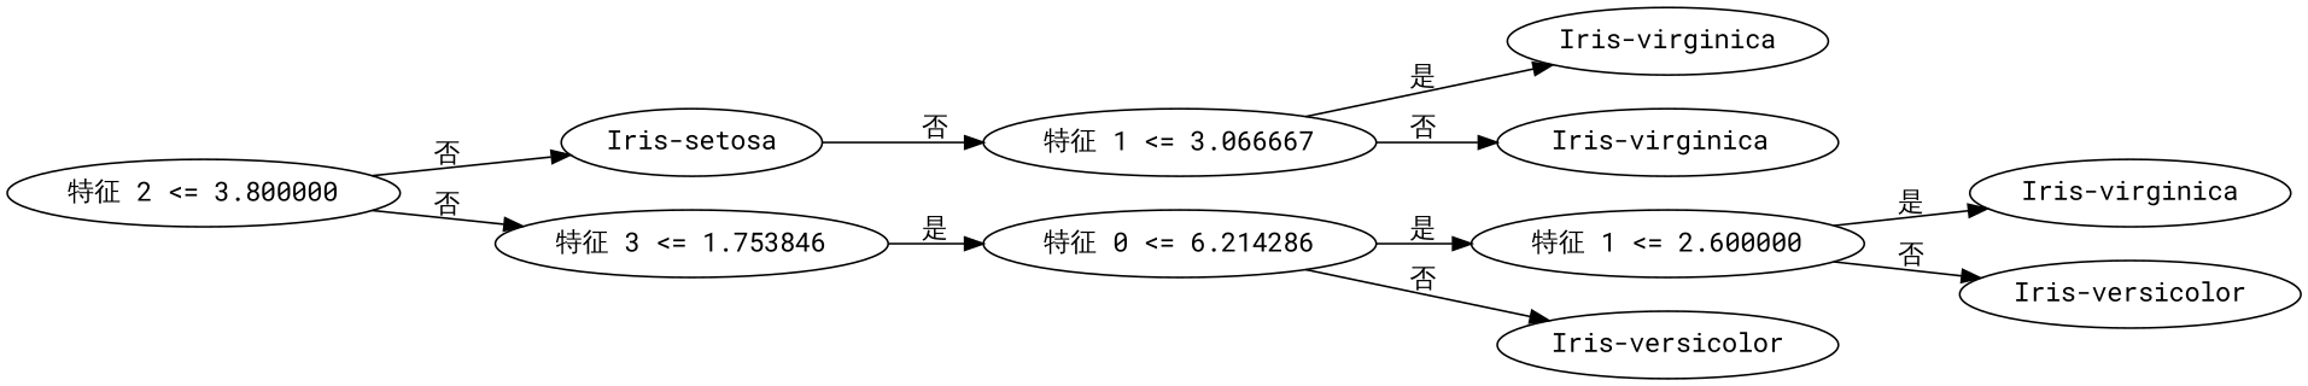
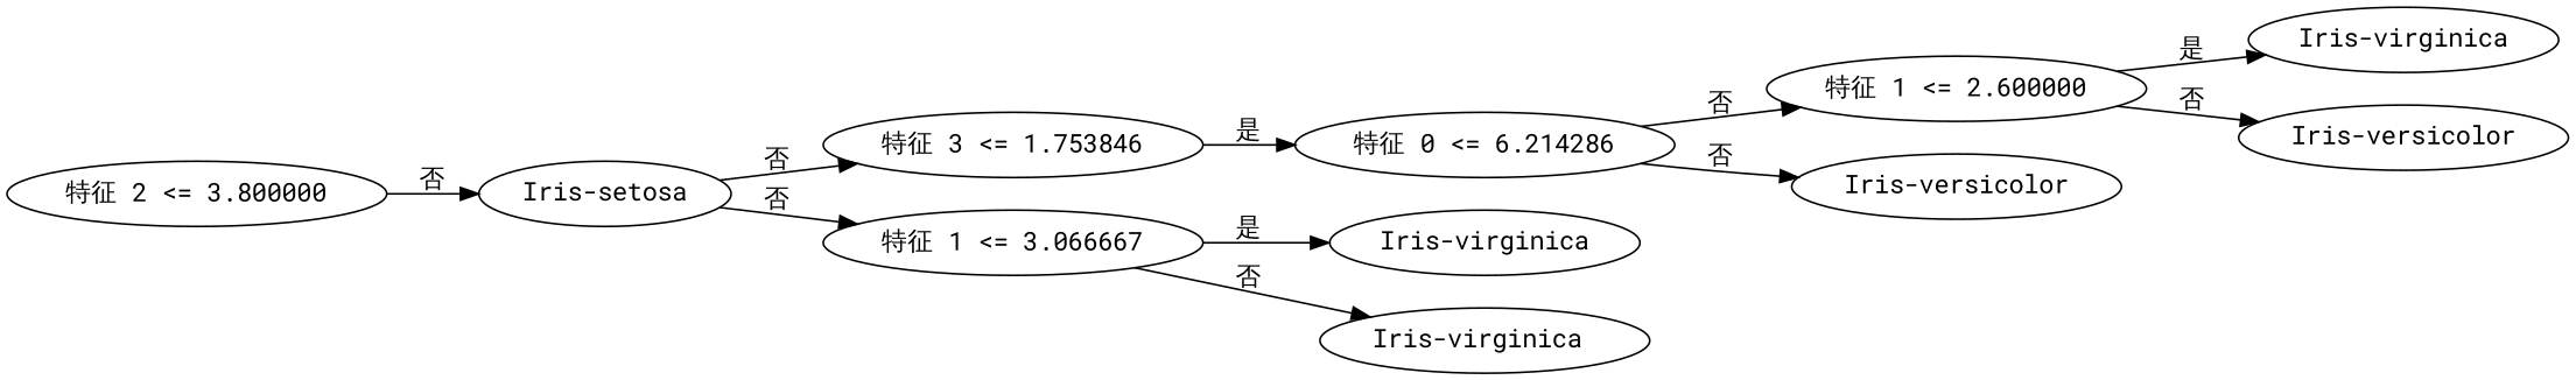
  digraph {
    fontname="Roboto Mono"
    rankdir=LR
    node [fontname="Roboto Mono"]
    edge [fontname="Roboto Mono"]
    n1 [label="特征 2 <= 3.800000"]
    n2 [label="Iris-setosa"]
    n3 [label="特征 3 <= 1.753846"]
    n4 [label="特征 1 <= 3.066667"]
    n5 [label="特征 0 <= 6.214286"]
    n6 [label="特征 1 <= 2.600000"]
    n7 [label="Iris-versicolor"]
    n8 [label="Iris-virginica"]
    n9 [label="Iris-virginica "]
    n10 [label="Iris-virginica"]
    n11 [label="Iris-versicolor"]
    n1 -> n2 [label="否"]
-   n1 -> n3 [label="否"]
+   n2 -> n3 [label="否"]
    n2 -> n4 [label="否"]
    n3 -> n5 [label="是"]
    n4 -> n8 [label="是"]
    n4 -> n9 [label="否"]
-   n5 -> n6 [label="是"]
+   n5 -> n6 [label="否"]
    n5 -> n7 [label="否"]
    n6 -> n10 [label="是"]
    n6 -> n11 [label="否"]
  }
